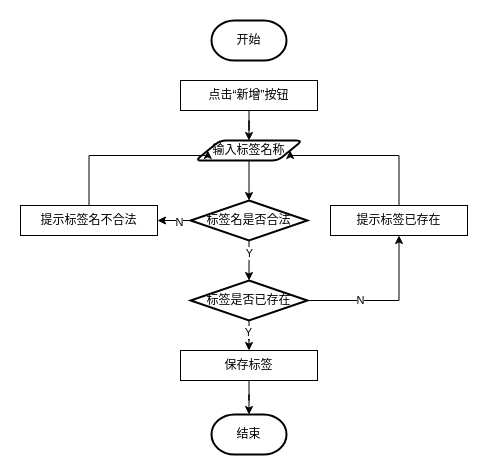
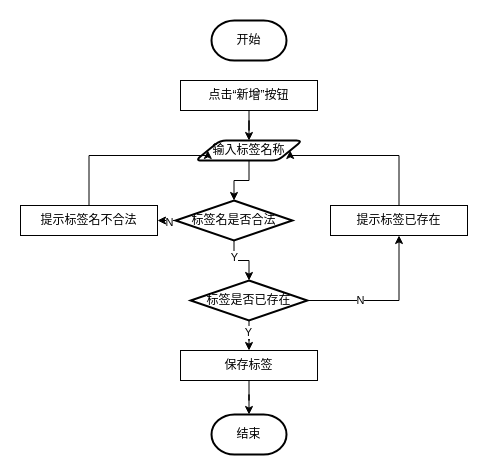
  <mxCell id="0" />
  <mxCell id="1" parent="0" />
  <mxCell id="2" value="开始" style="strokeWidth=2;html=1;shape=mxgraph.flowchart.terminator;whiteSpace=wrap;" vertex="1" parent="1"><mxGeometry x="211" y="20" width="75" height="40" as="geometry" /></mxCell>
  <mxCell id="3" style="edgeStyle=orthogonalEdgeStyle;rounded=0;orthogonalLoop=1;jettySize=auto;html=1;" edge="1" parent="1" source="4" target="5"><mxGeometry relative="1" as="geometry" /></mxCell>
  <mxCell id="4" value="点击“新增”按钮" style="rounded=0;whiteSpace=wrap;html=1;" vertex="1" parent="1"><mxGeometry x="180" y="80" width="137" height="30" as="geometry" /></mxCell>
  <mxCell id="5" value="输入标签名称" style="shape=parallelogram;html=1;strokeWidth=2;perimeter=parallelogramPerimeter;whiteSpace=wrap;rounded=1;arcSize=12;size=0.23;" vertex="1" parent="1"><mxGeometry x="195" y="140" width="107" height="20" as="geometry" /></mxCell>
  <mxCell id="6" style="edgeStyle=orthogonalEdgeStyle;rounded=0;orthogonalLoop=1;jettySize=auto;html=1;entryX=0.5;entryY=0;entryDx=0;entryDy=0;entryPerimeter=0;" edge="1" parent="1" source="10" target="18"><mxGeometry relative="1" as="geometry"><mxPoint x="260" y="260" as="targetPoint" /></mxGeometry></mxCell>
  <mxCell id="7" value="Y" style="edgeLabel;html=1;align=center;verticalAlign=middle;resizable=0;points=[];" vertex="1" connectable="0" parent="6"><mxGeometry x="-0.422" relative="1" as="geometry"><mxPoint as="offset" /></mxGeometry></mxCell>
  <mxCell id="8" style="edgeStyle=orthogonalEdgeStyle;rounded=0;orthogonalLoop=1;jettySize=auto;html=1;exitX=0;exitY=0.5;exitDx=0;exitDy=0;exitPerimeter=0;entryX=1;entryY=0.5;entryDx=0;entryDy=0;" edge="1" parent="1" source="10" target="13"><mxGeometry relative="1" as="geometry" /></mxCell>
  <mxCell id="9" value="N" style="edgeLabel;html=1;align=center;verticalAlign=middle;resizable=0;points=[];" vertex="1" connectable="0" parent="8"><mxGeometry x="-0.256" y="1" relative="1" as="geometry"><mxPoint as="offset" /></mxGeometry></mxCell>
- <mxCell id="10" value="标签名是否合法" style="strokeWidth=2;html=1;shape=mxgraph.flowchart.decision;whiteSpace=wrap;" vertex="1" parent="1"><mxGeometry x="190.13" y="200" width="116.75" height="40" as="geometry" /></mxCell>
+ <mxCell id="10" value="标签名是否合法" style="strokeWidth=2;html=1;shape=mxgraph.flowchart.decision;whiteSpace=wrap;" vertex="1" parent="1"><mxGeometry x="175.13" y="200" width="116.75" height="40" as="geometry" /></mxCell>
  <mxCell id="11" style="edgeStyle=orthogonalEdgeStyle;rounded=0;orthogonalLoop=1;jettySize=auto;html=1;entryX=0.5;entryY=0;entryDx=0;entryDy=0;entryPerimeter=0;" edge="1" parent="1" source="5" target="10"><mxGeometry relative="1" as="geometry" /></mxCell>
  <mxCell id="12" style="edgeStyle=orthogonalEdgeStyle;rounded=0;orthogonalLoop=1;jettySize=auto;html=1;exitX=0.5;exitY=0;exitDx=0;exitDy=0;entryX=0;entryY=0.5;entryDx=0;entryDy=0;" edge="1" parent="1" source="13" target="5"><mxGeometry relative="1" as="geometry"><Array as="points"><mxPoint x="89" y="155" /></Array></mxGeometry></mxCell>
  <mxCell id="13" value="提示标签名不合法" style="rounded=0;whiteSpace=wrap;html=1;" vertex="1" parent="1"><mxGeometry x="20" y="205" width="137" height="30" as="geometry" /></mxCell>
  <mxCell id="14" style="edgeStyle=orthogonalEdgeStyle;rounded=0;orthogonalLoop=1;jettySize=auto;html=1;entryX=0.5;entryY=1;entryDx=0;entryDy=0;" edge="1" parent="1" source="18" target="22"><mxGeometry relative="1" as="geometry" /></mxCell>
  <mxCell id="15" value="N" style="edgeLabel;html=1;align=center;verticalAlign=middle;resizable=0;points=[];" vertex="1" connectable="0" parent="14"><mxGeometry x="-0.324" y="1" relative="1" as="geometry"><mxPoint as="offset" /></mxGeometry></mxCell>
  <mxCell id="16" style="edgeStyle=orthogonalEdgeStyle;rounded=0;orthogonalLoop=1;jettySize=auto;html=1;exitX=0.5;exitY=1;exitDx=0;exitDy=0;exitPerimeter=0;" edge="1" parent="1" source="18" target="20"><mxGeometry relative="1" as="geometry" /></mxCell>
  <mxCell id="17" value="Y" style="edgeLabel;html=1;align=center;verticalAlign=middle;resizable=0;points=[];" vertex="1" connectable="0" parent="16"><mxGeometry x="0.28" y="-1" relative="1" as="geometry"><mxPoint as="offset" /></mxGeometry></mxCell>
  <mxCell id="18" value="标签是否已存在" style="strokeWidth=2;html=1;shape=mxgraph.flowchart.decision;whiteSpace=wrap;" vertex="1" parent="1"><mxGeometry x="190.13" y="280" width="116.75" height="40" as="geometry" /></mxCell>
  <mxCell id="19" style="edgeStyle=orthogonalEdgeStyle;rounded=0;orthogonalLoop=1;jettySize=auto;html=1;exitX=0.5;exitY=1;exitDx=0;exitDy=0;" edge="1" parent="1" source="20" target="23"><mxGeometry relative="1" as="geometry" /></mxCell>
  <mxCell id="20" value="保存标签" style="rounded=0;whiteSpace=wrap;html=1;" vertex="1" parent="1"><mxGeometry x="180.01" y="350" width="137" height="30" as="geometry" /></mxCell>
  <mxCell id="21" style="edgeStyle=orthogonalEdgeStyle;rounded=0;orthogonalLoop=1;jettySize=auto;html=1;entryX=1;entryY=0.5;entryDx=0;entryDy=0;" edge="1" parent="1" source="22" target="5"><mxGeometry relative="1" as="geometry"><Array as="points"><mxPoint x="399" y="155" /></Array></mxGeometry></mxCell>
  <mxCell id="22" value="提示标签已存在" style="rounded=0;whiteSpace=wrap;html=1;" vertex="1" parent="1"><mxGeometry x="330" y="205" width="137" height="30" as="geometry" /></mxCell>
  <mxCell id="23" value="结束" style="strokeWidth=2;html=1;shape=mxgraph.flowchart.terminator;whiteSpace=wrap;" vertex="1" parent="1"><mxGeometry x="211.01" y="414" width="75" height="40" as="geometry" /></mxCell>
